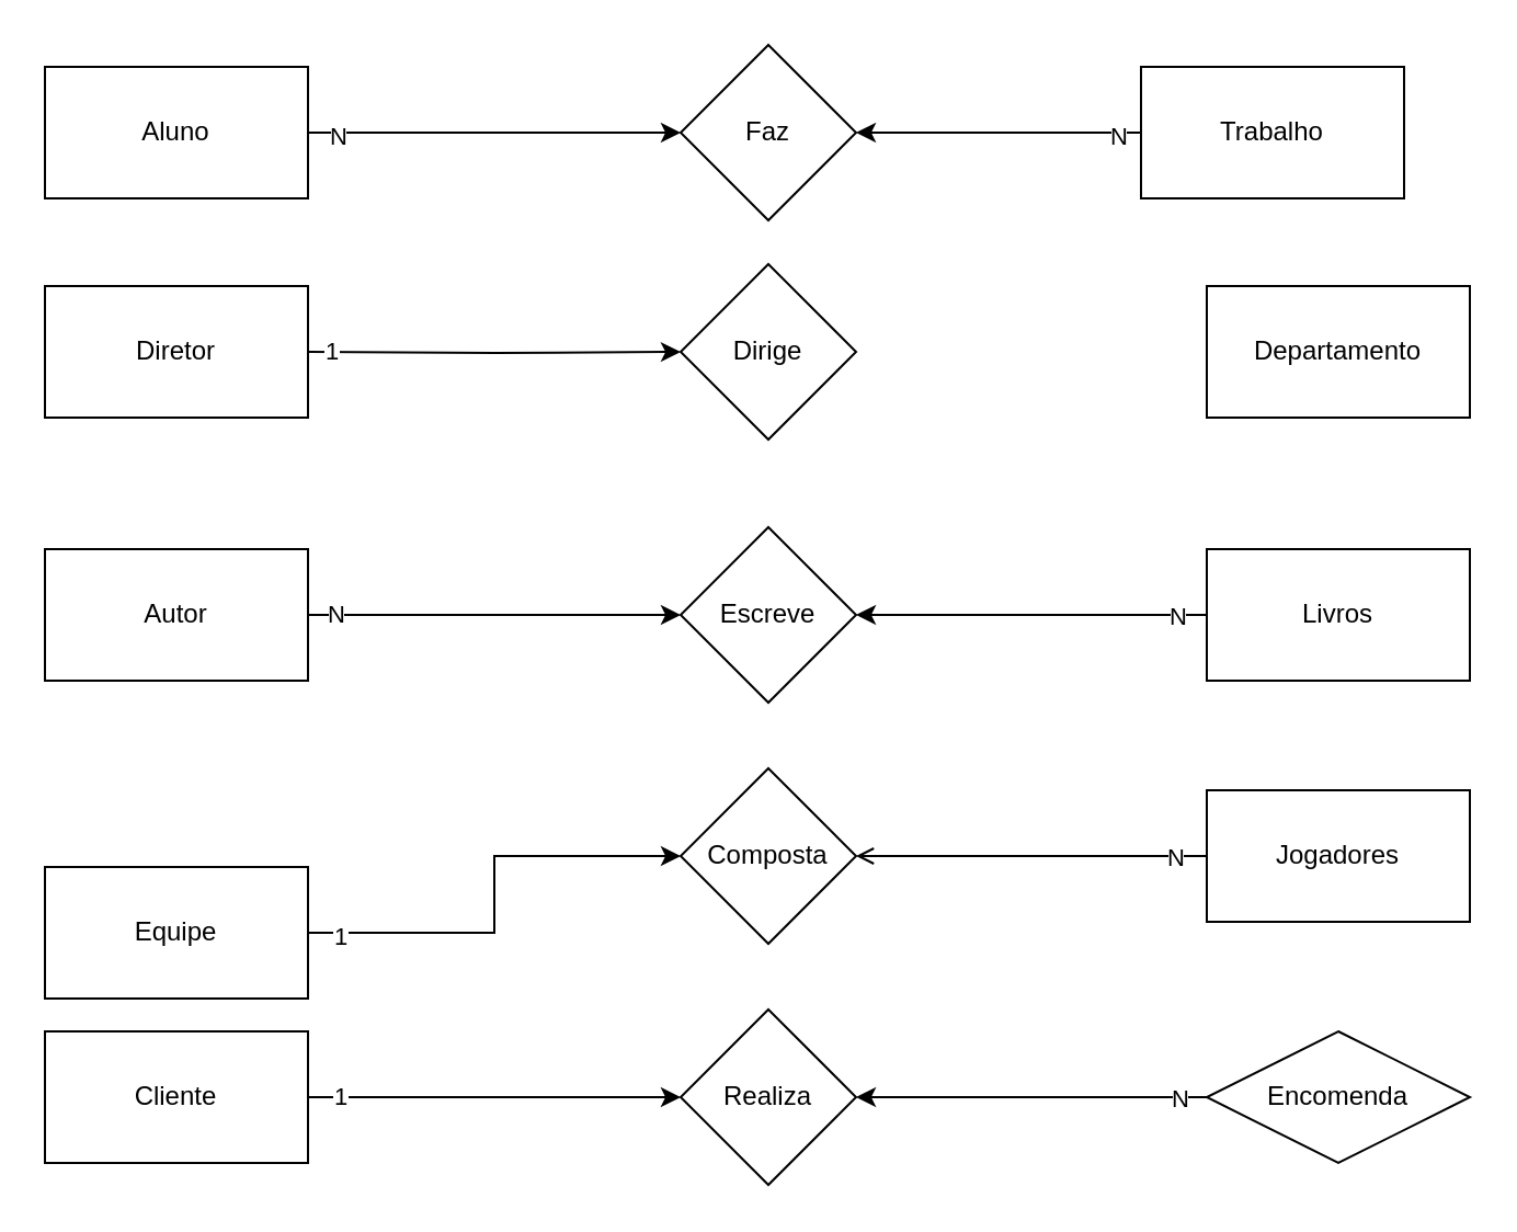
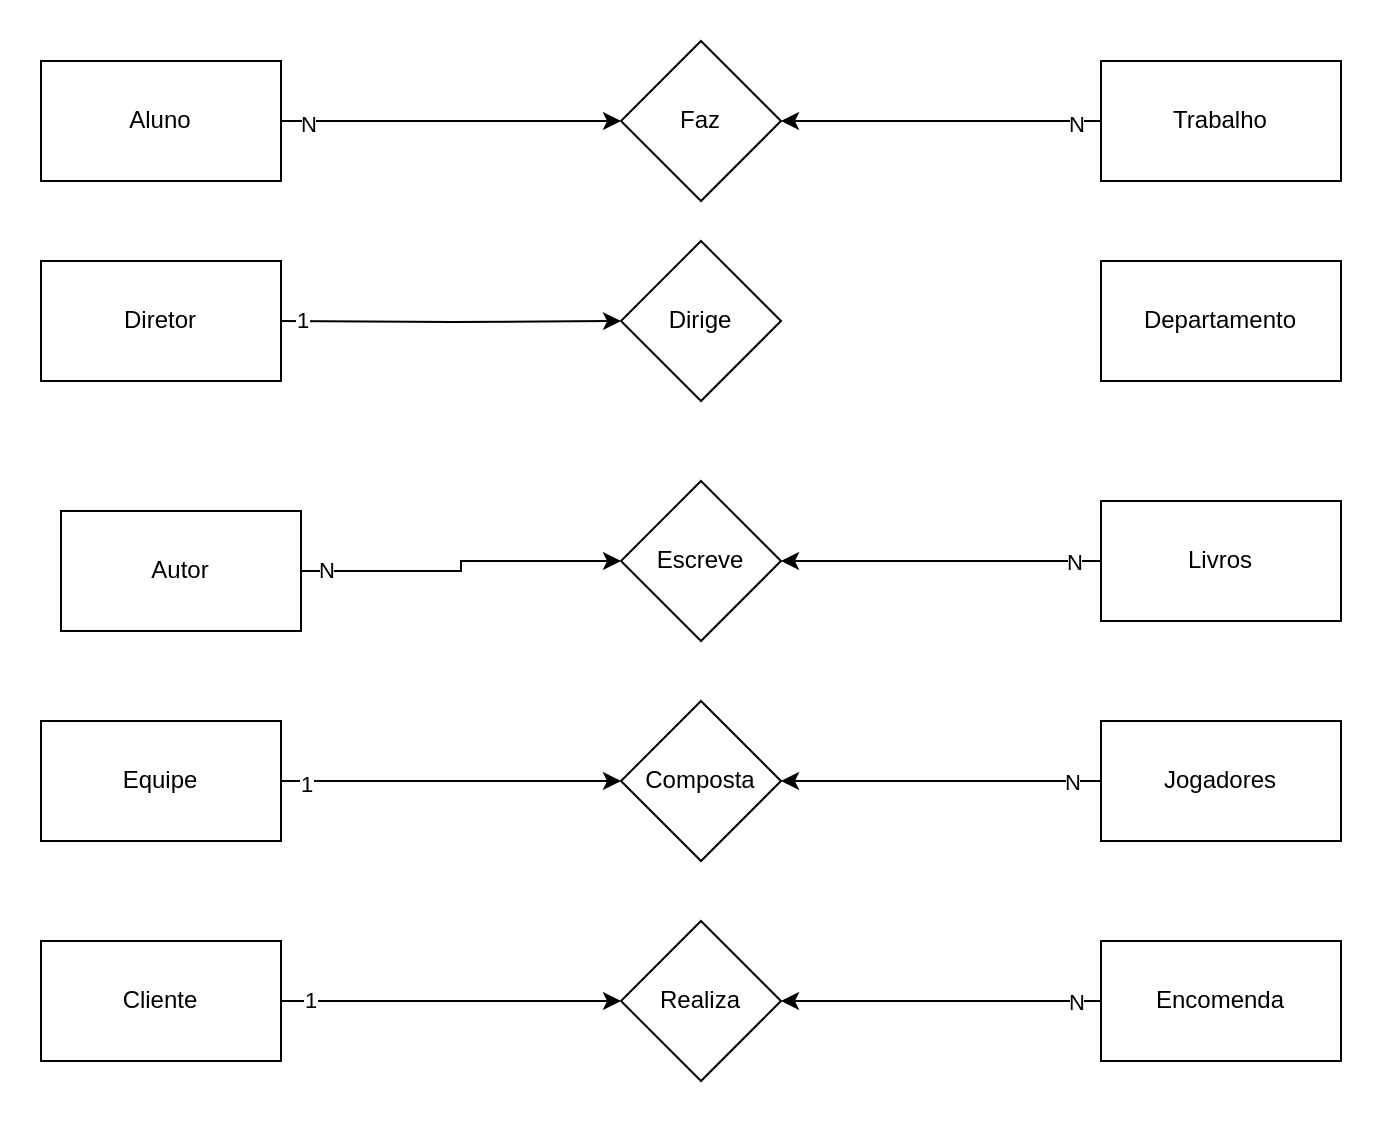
  <mxCell id="0" />
  <mxCell id="1" parent="0" />
  <mxCell id="2" style="edgeStyle=orthogonalEdgeStyle;rounded=0;orthogonalLoop=1;jettySize=auto;html=1;" edge="1" parent="1" source="4" target="5"><mxGeometry relative="1" as="geometry" /></mxCell>
  <mxCell id="3" value="N" style="edgeLabel;html=1;align=center;verticalAlign=middle;resizable=0;points=[];" vertex="1" connectable="0" parent="2"><mxGeometry x="-0.847" y="-1" relative="1" as="geometry"><mxPoint as="offset" /></mxGeometry></mxCell>
  <mxCell id="4" value="Aluno" style="rounded=0;whiteSpace=wrap;html=1;" vertex="1" parent="1"><mxGeometry x="20" y="30" width="120" height="60" as="geometry" /></mxCell>
  <mxCell id="5" value="Faz" style="rhombus;whiteSpace=wrap;html=1;" vertex="1" parent="1"><mxGeometry x="310" y="20" width="80" height="80" as="geometry" /></mxCell>
  <mxCell id="6" style="edgeStyle=orthogonalEdgeStyle;rounded=0;orthogonalLoop=1;jettySize=auto;html=1;entryX=1;entryY=0.5;entryDx=0;entryDy=0;" edge="1" parent="1" source="8" target="5"><mxGeometry relative="1" as="geometry" /></mxCell>
  <mxCell id="7" value="N&lt;br&gt;" style="edgeLabel;html=1;align=center;verticalAlign=middle;resizable=0;points=[];" vertex="1" connectable="0" parent="6"><mxGeometry x="-0.838" y="1" relative="1" as="geometry"><mxPoint as="offset" /></mxGeometry></mxCell>
- <mxCell id="8" value="Trabalho" style="rounded=0;whiteSpace=wrap;html=1;" vertex="1" parent="1"><mxGeometry x="520" y="30" width="120" height="60" as="geometry" /></mxCell>
+ <mxCell id="8" value="Trabalho" style="rounded=0;whiteSpace=wrap;html=1;" vertex="1" parent="1"><mxGeometry x="550" y="30" width="120" height="60" as="geometry" /></mxCell>
  <mxCell id="9" style="edgeStyle=orthogonalEdgeStyle;rounded=0;orthogonalLoop=1;jettySize=auto;html=1;entryX=0;entryY=0.5;entryDx=0;entryDy=0;" edge="1" parent="1" target="21"><mxGeometry relative="1" as="geometry"><mxPoint x="140" y="160" as="sourcePoint" /></mxGeometry></mxCell>
  <mxCell id="10" value="1" style="edgeLabel;html=1;align=center;verticalAlign=middle;resizable=0;points=[];" vertex="1" connectable="0" parent="9"><mxGeometry x="-0.883" y="1" relative="1" as="geometry"><mxPoint as="offset" /></mxGeometry></mxCell>
  <mxCell id="11" value="Diretor" style="rounded=0;whiteSpace=wrap;html=1;" vertex="1" parent="1"><mxGeometry x="20" y="130" width="120" height="60" as="geometry" /></mxCell>
  <mxCell id="12" style="edgeStyle=orthogonalEdgeStyle;rounded=0;orthogonalLoop=1;jettySize=auto;html=1;entryX=0;entryY=0.5;entryDx=0;entryDy=0;" edge="1" parent="1" source="14" target="22"><mxGeometry relative="1" as="geometry" /></mxCell>
  <mxCell id="13" value="N" style="edgeLabel;html=1;align=center;verticalAlign=middle;resizable=0;points=[];" vertex="1" connectable="0" parent="12"><mxGeometry x="-0.859" y="1" relative="1" as="geometry"><mxPoint as="offset" /></mxGeometry></mxCell>
- <mxCell id="14" value="Autor" style="rounded=0;whiteSpace=wrap;html=1;" vertex="1" parent="1"><mxGeometry x="20" y="250" width="120" height="60" as="geometry" /></mxCell>
+ <mxCell id="14" value="Autor" style="rounded=0;whiteSpace=wrap;html=1;" vertex="1" parent="1"><mxGeometry x="30" y="255" width="120" height="60" as="geometry" /></mxCell>
  <mxCell id="15" style="edgeStyle=orthogonalEdgeStyle;rounded=0;orthogonalLoop=1;jettySize=auto;html=1;entryX=0;entryY=0.5;entryDx=0;entryDy=0;" edge="1" parent="1" source="17" target="23"><mxGeometry relative="1" as="geometry" /></mxCell>
  <mxCell id="16" value="1" style="edgeLabel;html=1;align=center;verticalAlign=middle;resizable=0;points=[];" vertex="1" connectable="0" parent="15"><mxGeometry x="-0.859" y="-1" relative="1" as="geometry"><mxPoint as="offset" /></mxGeometry></mxCell>
- <mxCell id="17" value="Equipe" style="rounded=0;whiteSpace=wrap;html=1;" vertex="1" parent="1"><mxGeometry x="20" y="395" width="120" height="60" as="geometry" /></mxCell>
+ <mxCell id="17" value="Equipe" style="rounded=0;whiteSpace=wrap;html=1;" vertex="1" parent="1"><mxGeometry x="20" y="360" width="120" height="60" as="geometry" /></mxCell>
  <mxCell id="18" style="edgeStyle=orthogonalEdgeStyle;rounded=0;orthogonalLoop=1;jettySize=auto;html=1;entryX=0;entryY=0.5;entryDx=0;entryDy=0;" edge="1" parent="1" source="20" target="24"><mxGeometry relative="1" as="geometry" /></mxCell>
  <mxCell id="19" value="1" style="edgeLabel;html=1;align=center;verticalAlign=middle;resizable=0;points=[];" vertex="1" connectable="0" parent="18"><mxGeometry x="-0.835" y="1" relative="1" as="geometry"><mxPoint as="offset" /></mxGeometry></mxCell>
  <mxCell id="20" value="Cliente" style="rounded=0;whiteSpace=wrap;html=1;" vertex="1" parent="1"><mxGeometry x="20" y="470" width="120" height="60" as="geometry" /></mxCell>
  <mxCell id="21" value="Dirige" style="rhombus;whiteSpace=wrap;html=1;" vertex="1" parent="1"><mxGeometry x="310" y="120" width="80" height="80" as="geometry" /></mxCell>
  <mxCell id="22" value="Escreve" style="rhombus;whiteSpace=wrap;html=1;" vertex="1" parent="1"><mxGeometry x="310" y="240" width="80" height="80" as="geometry" /></mxCell>
  <mxCell id="23" value="Composta" style="rhombus;whiteSpace=wrap;html=1;" vertex="1" parent="1"><mxGeometry x="310" y="350" width="80" height="80" as="geometry" /></mxCell>
  <mxCell id="24" value="Realiza" style="rhombus;whiteSpace=wrap;html=1;" vertex="1" parent="1"><mxGeometry x="310" y="460" width="80" height="80" as="geometry" /></mxCell>
  <mxCell id="25" value="Departamento" style="rounded=0;whiteSpace=wrap;html=1;" vertex="1" parent="1"><mxGeometry x="550" y="130" width="120" height="60" as="geometry" /></mxCell>
  <mxCell id="26" style="edgeStyle=orthogonalEdgeStyle;rounded=0;orthogonalLoop=1;jettySize=auto;html=1;entryX=1;entryY=0.5;entryDx=0;entryDy=0;" edge="1" parent="1" source="28" target="22"><mxGeometry relative="1" as="geometry" /></mxCell>
  <mxCell id="27" value="N" style="edgeLabel;html=1;align=center;verticalAlign=middle;resizable=0;points=[];" vertex="1" connectable="0" parent="26"><mxGeometry x="-0.825" relative="1" as="geometry"><mxPoint as="offset" /></mxGeometry></mxCell>
  <mxCell id="28" value="Livros" style="rounded=0;whiteSpace=wrap;html=1;" vertex="1" parent="1"><mxGeometry x="550" y="250" width="120" height="60" as="geometry" /></mxCell>
- <mxCell id="29" style="edgeStyle=orthogonalEdgeStyle;rounded=0;orthogonalLoop=1;jettySize=auto;html=1;entryX=1;entryY=0.5;entryDx=0;entryDy=0;endArrow=open;" edge="1" parent="1" source="31" target="23"><mxGeometry relative="1" as="geometry" /></mxCell>
+ <mxCell id="29" style="edgeStyle=orthogonalEdgeStyle;rounded=0;orthogonalLoop=1;jettySize=auto;html=1;entryX=1;entryY=0.5;entryDx=0;entryDy=0;" edge="1" parent="1" source="31" target="23"><mxGeometry relative="1" as="geometry" /></mxCell>
  <mxCell id="30" value="N" style="edgeLabel;html=1;align=center;verticalAlign=middle;resizable=0;points=[];" vertex="1" connectable="0" parent="29"><mxGeometry x="-0.812" relative="1" as="geometry"><mxPoint as="offset" /></mxGeometry></mxCell>
  <mxCell id="31" value="Jogadores" style="rounded=0;whiteSpace=wrap;html=1;" vertex="1" parent="1"><mxGeometry x="550" y="360" width="120" height="60" as="geometry" /></mxCell>
  <mxCell id="32" style="edgeStyle=orthogonalEdgeStyle;rounded=0;orthogonalLoop=1;jettySize=auto;html=1;entryX=1;entryY=0.5;entryDx=0;entryDy=0;" edge="1" parent="1" source="34" target="24"><mxGeometry relative="1" as="geometry" /></mxCell>
  <mxCell id="33" value="N" style="edgeLabel;html=1;align=center;verticalAlign=middle;resizable=0;points=[];" vertex="1" connectable="0" parent="32"><mxGeometry x="-0.838" relative="1" as="geometry"><mxPoint as="offset" /></mxGeometry></mxCell>
- <mxCell id="34" value="Encomenda" style="rhombus;whiteSpace=wrap;html=1;" vertex="1" parent="1"><mxGeometry x="550" y="470" width="120" height="60" as="geometry" /></mxCell>
+ <mxCell id="34" value="Encomenda" style="rounded=0;whiteSpace=wrap;html=1;" vertex="1" parent="1"><mxGeometry x="550" y="470" width="120" height="60" as="geometry" /></mxCell>
